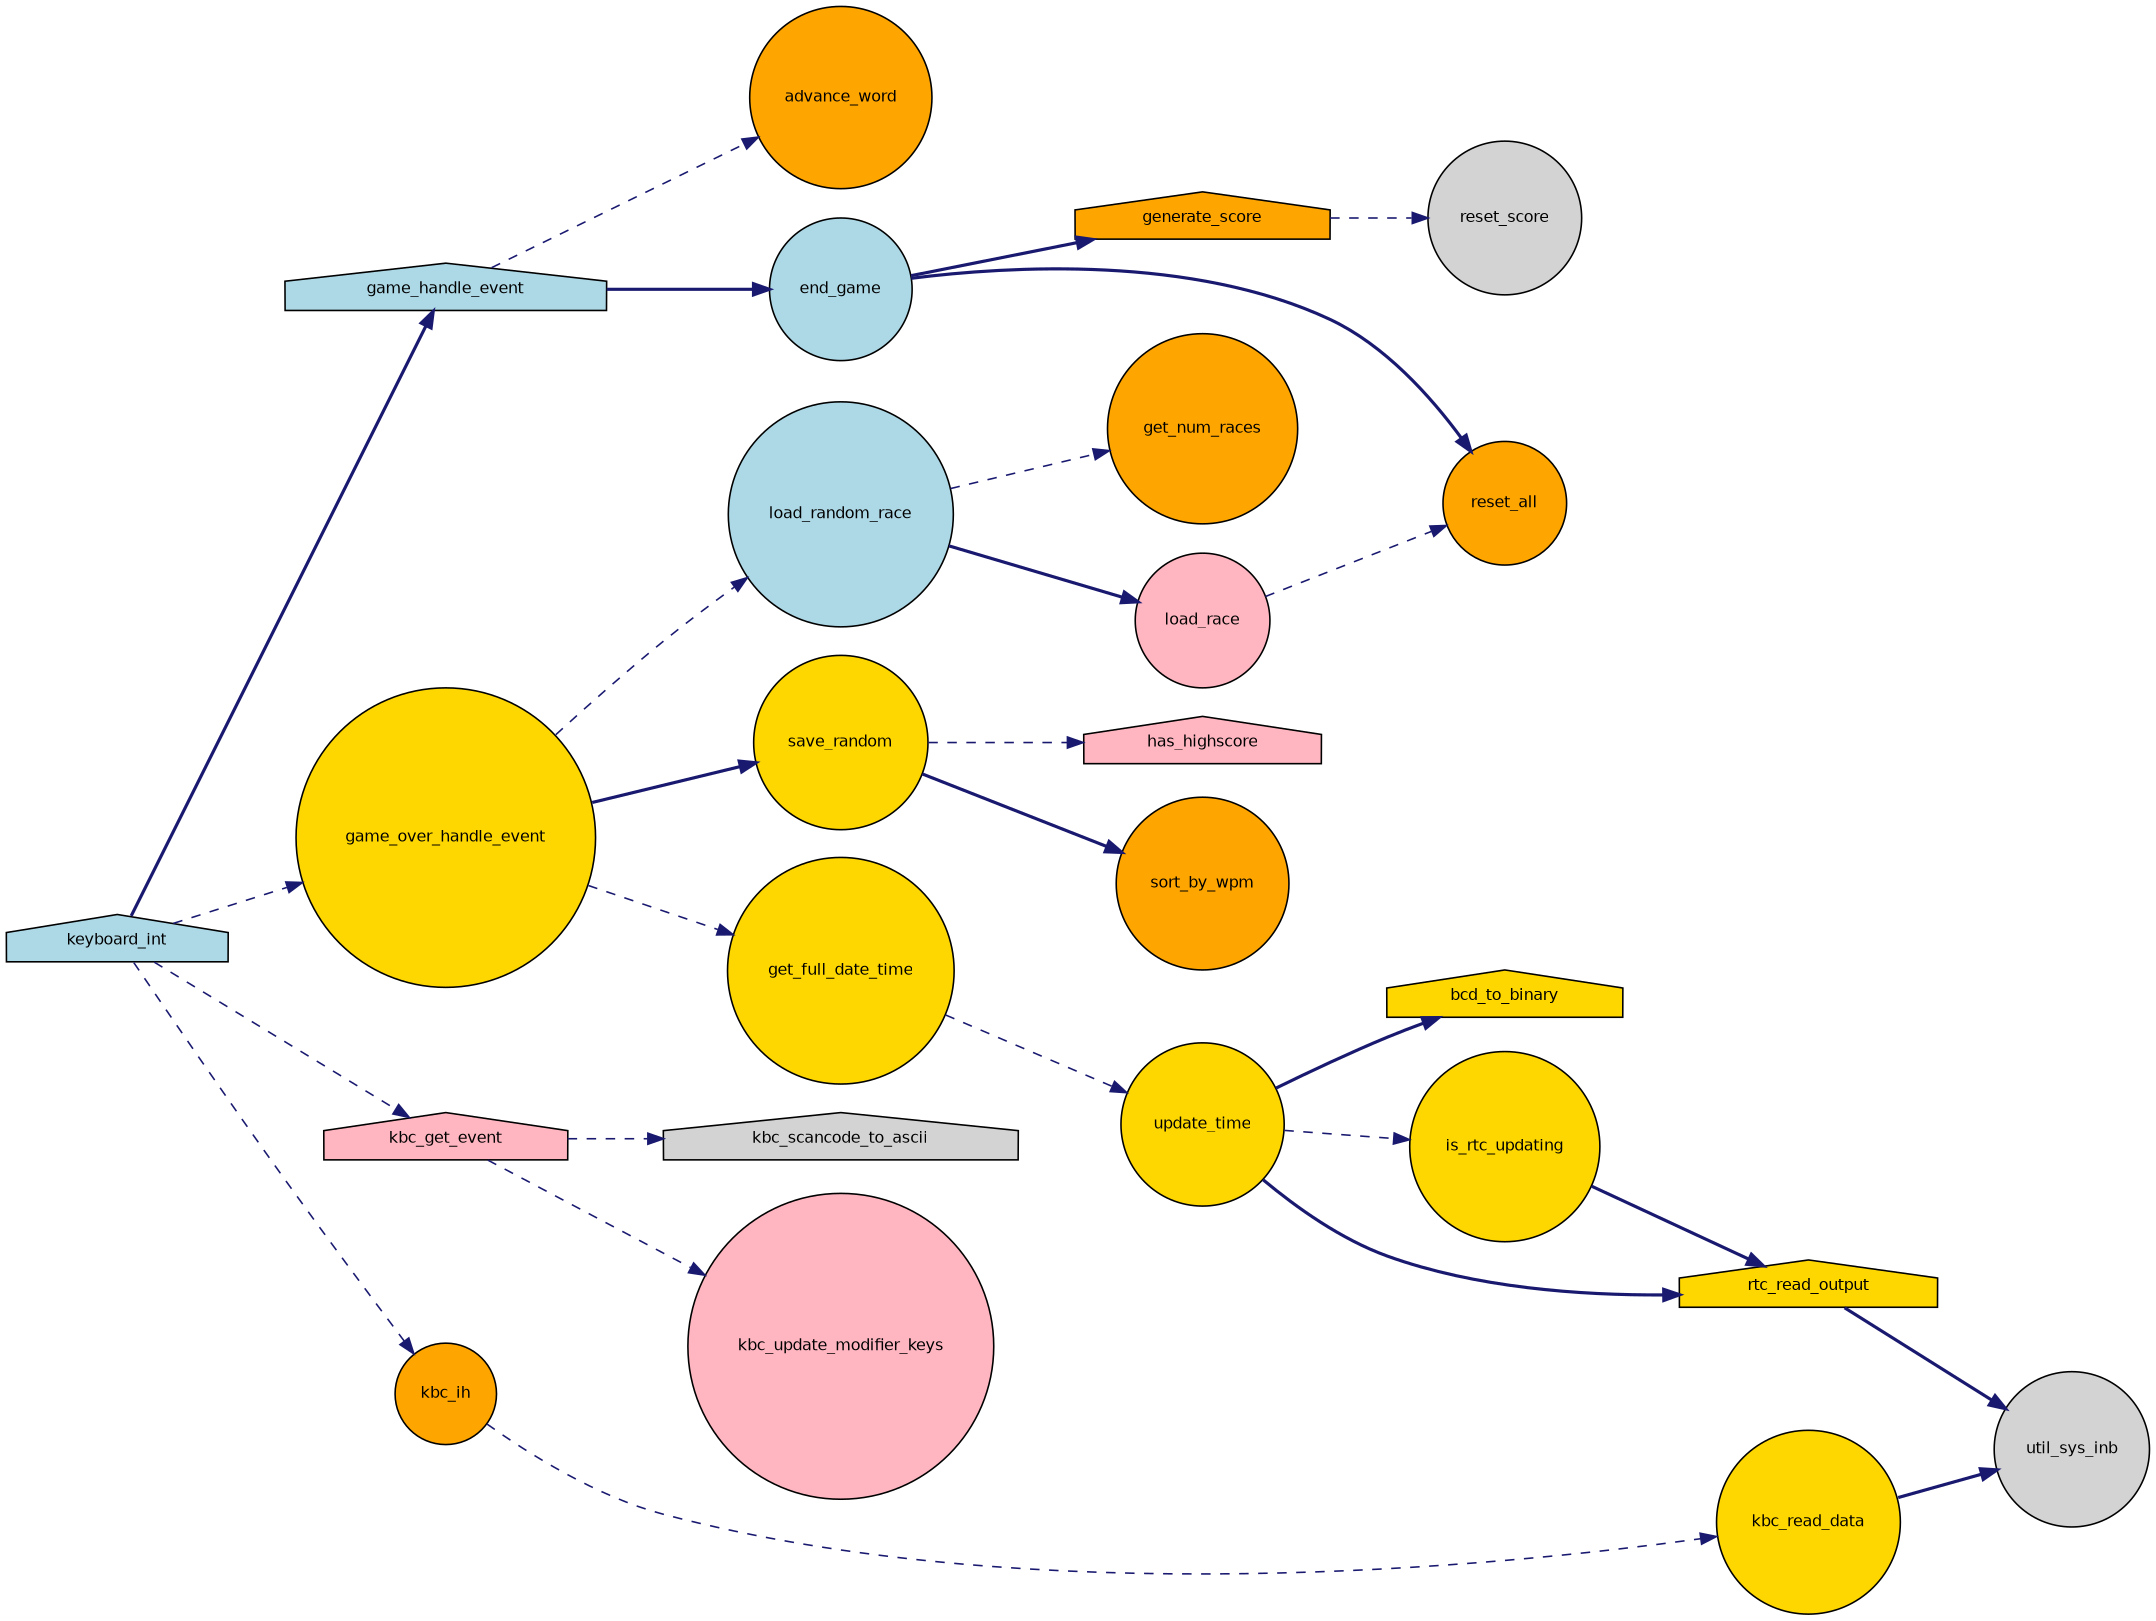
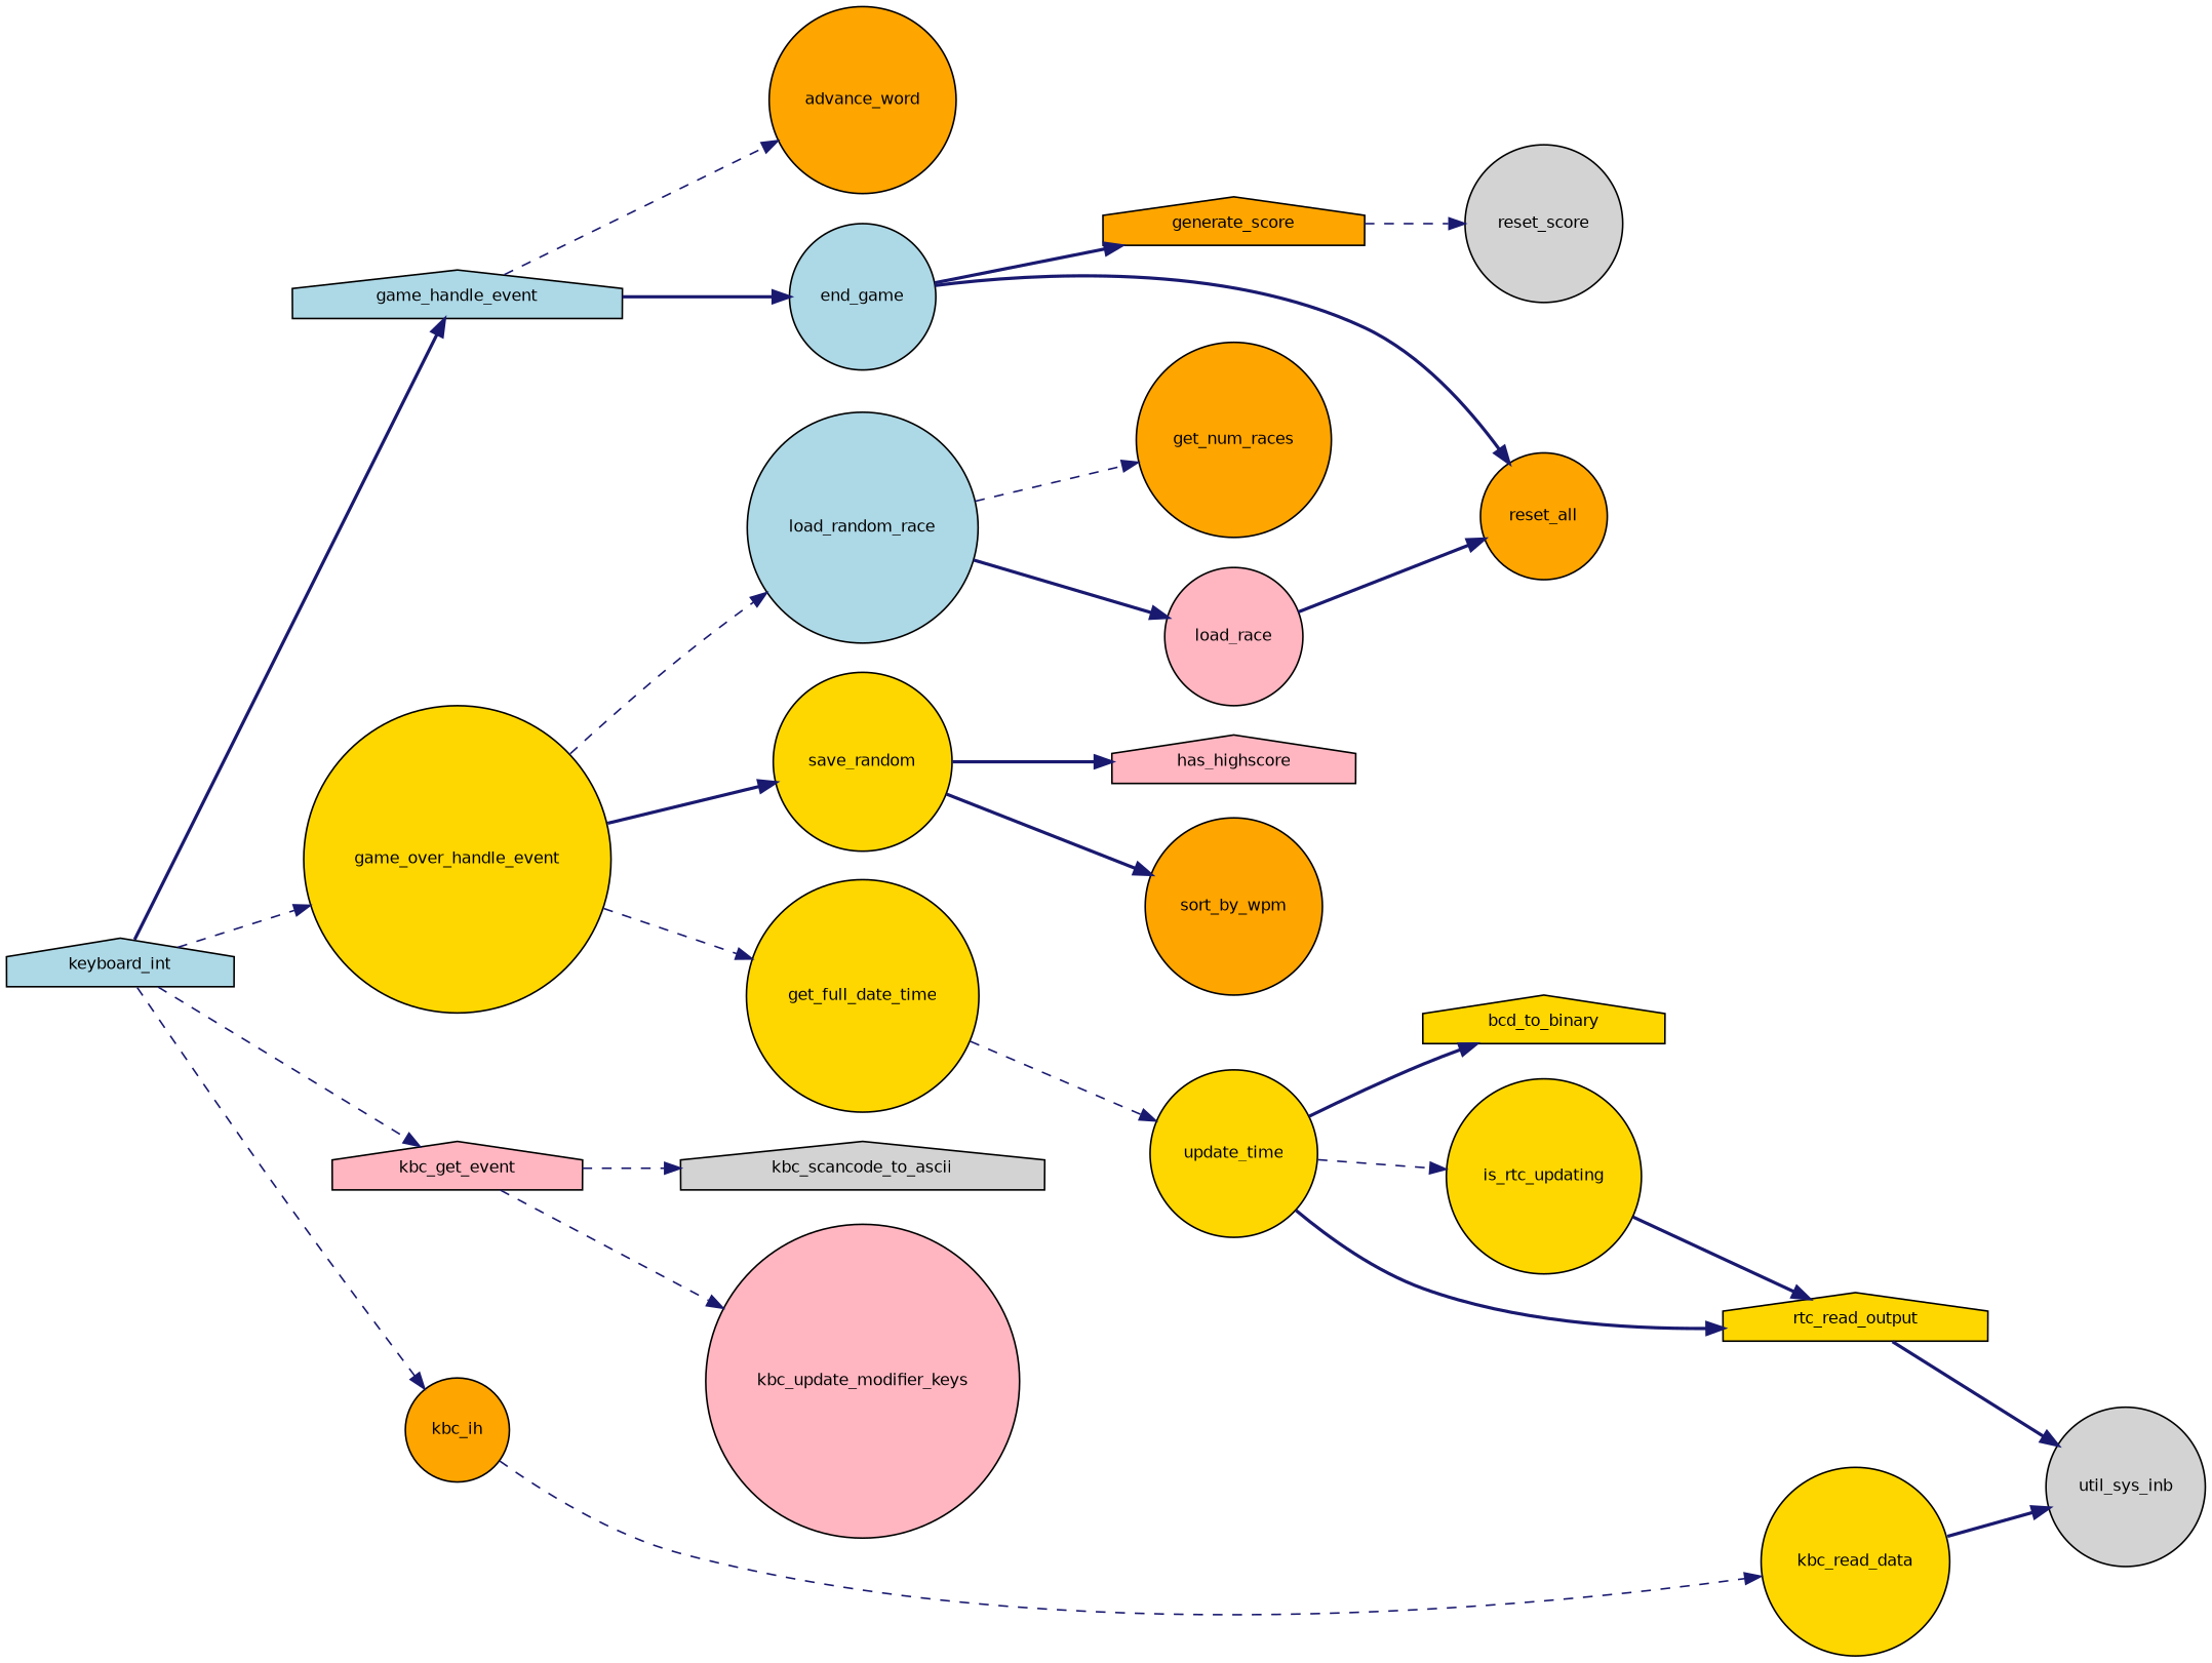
  digraph {
    rankdir=LR
    node [color=black fillcolor=gold fontname=Helvetica fontsize=10 shape=circle style=filled]
    edge [color=midnightblue fontname=Helvetica fontsize=10 labelfontname=Helvetica labelfontsize=10 style=bold]
    n1 [fillcolor=lightblue fontcolor=black height=0.2 label=keyboard_int shape=house width=0.4]
    n2 [fillcolor=lightblue height=0.2 label=game_handle_event shape=house width=0.4]
    n3 [height=0.2 label=game_over_handle_event width=0.4]
    n4 [fillcolor=lightpink height=0.2 label=kbc_get_event shape=house width=0.4]
    n5 [fillcolor=orange height=0.2 label=kbc_ih width=0.4]
    n6 [fillcolor=orange height=0.2 label=advance_word width=0.4]
    n7 [fillcolor=lightblue height=0.2 label=end_game width=0.4]
    n8 [height=0.2 label=get_full_date_time width=0.4]
    n9 [fillcolor=lightblue height=0.2 label=load_random_race width=0.4]
    n10 [height=0.2 label=save_random width=0.4]
    n11 [fillcolor=lightgrey height=0.2 label=kbc_scancode_to_ascii shape=house width=0.4]
    n12 [fillcolor=lightpink height=0.2 label=kbc_update_modifier_keys width=0.4]
    n13 [height=0.2 label=kbc_read_data width=0.4]
    n14 [fillcolor=orange height=0.2 label=generate_score shape=house width=0.4]
    n15 [fillcolor=orange height=0.2 label=reset_all width=0.4]
    n16 [fillcolor=lightgrey height=0.2 label=reset_score width=0.4]
    n17 [height=0.2 label=update_time width=0.4]
    n18 [fillcolor=orange height=0.2 label=get_num_races width=0.4]
    n19 [fillcolor=lightpink height=0.2 label=load_race width=0.4]
    n20 [fillcolor=lightpink height=0.2 label=has_highscore shape=house width=0.4]
    n21 [fillcolor=orange height=0.2 label=sort_by_wpm width=0.4]
    n22 [height=0.2 label=bcd_to_binary shape=house width=0.4]
    n23 [height=0.2 label=is_rtc_updating width=0.4]
    n24 [height=0.2 label=rtc_read_output shape=house width=0.4]
    n25 [fillcolor=lightgrey height=0.2 label=util_sys_inb width=0.4]
    n1 -> n2
    n1 -> n3 [style=dashed]
    n1 -> n4 [style=dashed]
    n1 -> n5 [style=dashed]
    n2 -> n6 [style=dashed]
    n2 -> n7
    n3 -> n8 [style=dashed]
    n3 -> n9 [style=dashed]
    n3 -> n10
    n4 -> n11 [style=dashed]
    n4 -> n12 [style=dashed]
    n5 -> n13 [style=dashed]
    n7 -> n14
    n7 -> n15
    n8 -> n17 [style=dashed]
    n9 -> n18 [style=dashed]
    n9 -> n19
-   n10 -> n20 [style=dashed]
+   n10 -> n20
    n10 -> n21
    n13 -> n25
    n14 -> n16 [style=dashed]
    n17 -> n22
    n17 -> n23 [style=dashed]
    n17 -> n24
-   n19 -> n15 [style=dashed]
+   n19 -> n15
    n23 -> n24
    n24 -> n25
  }
